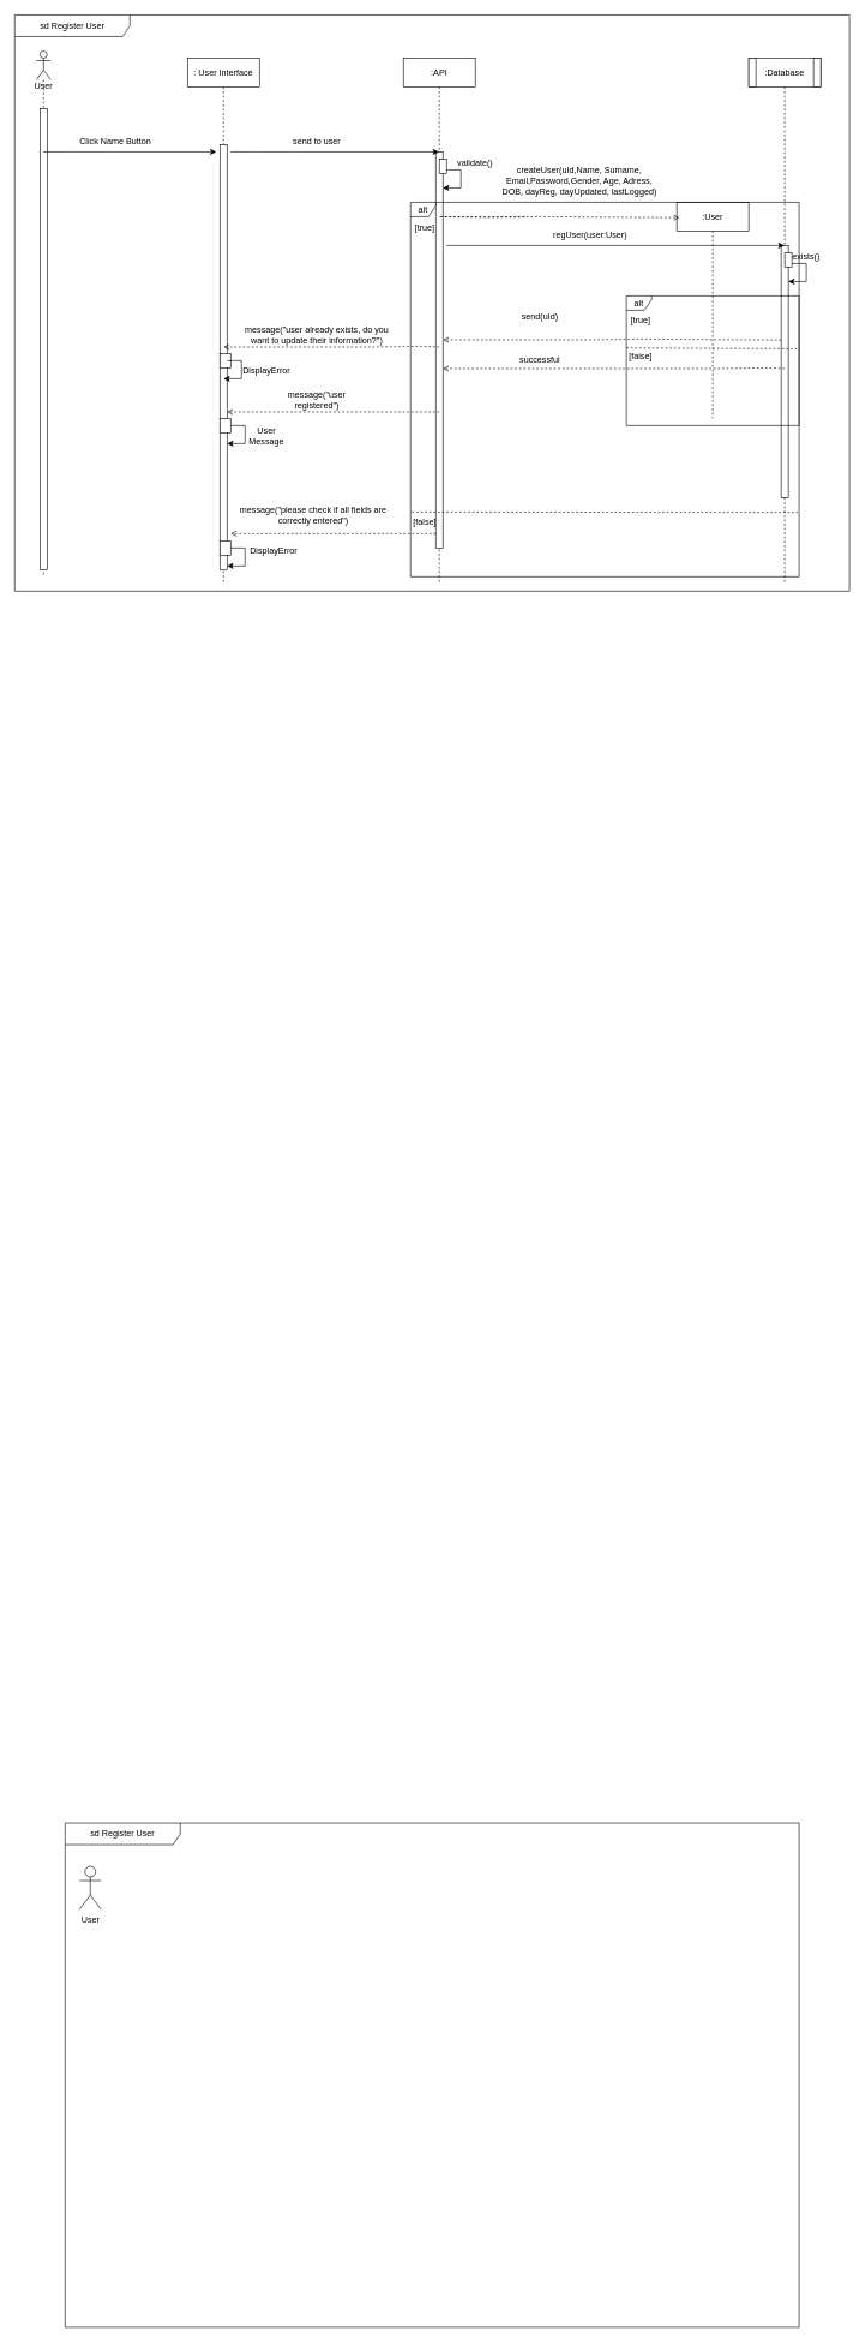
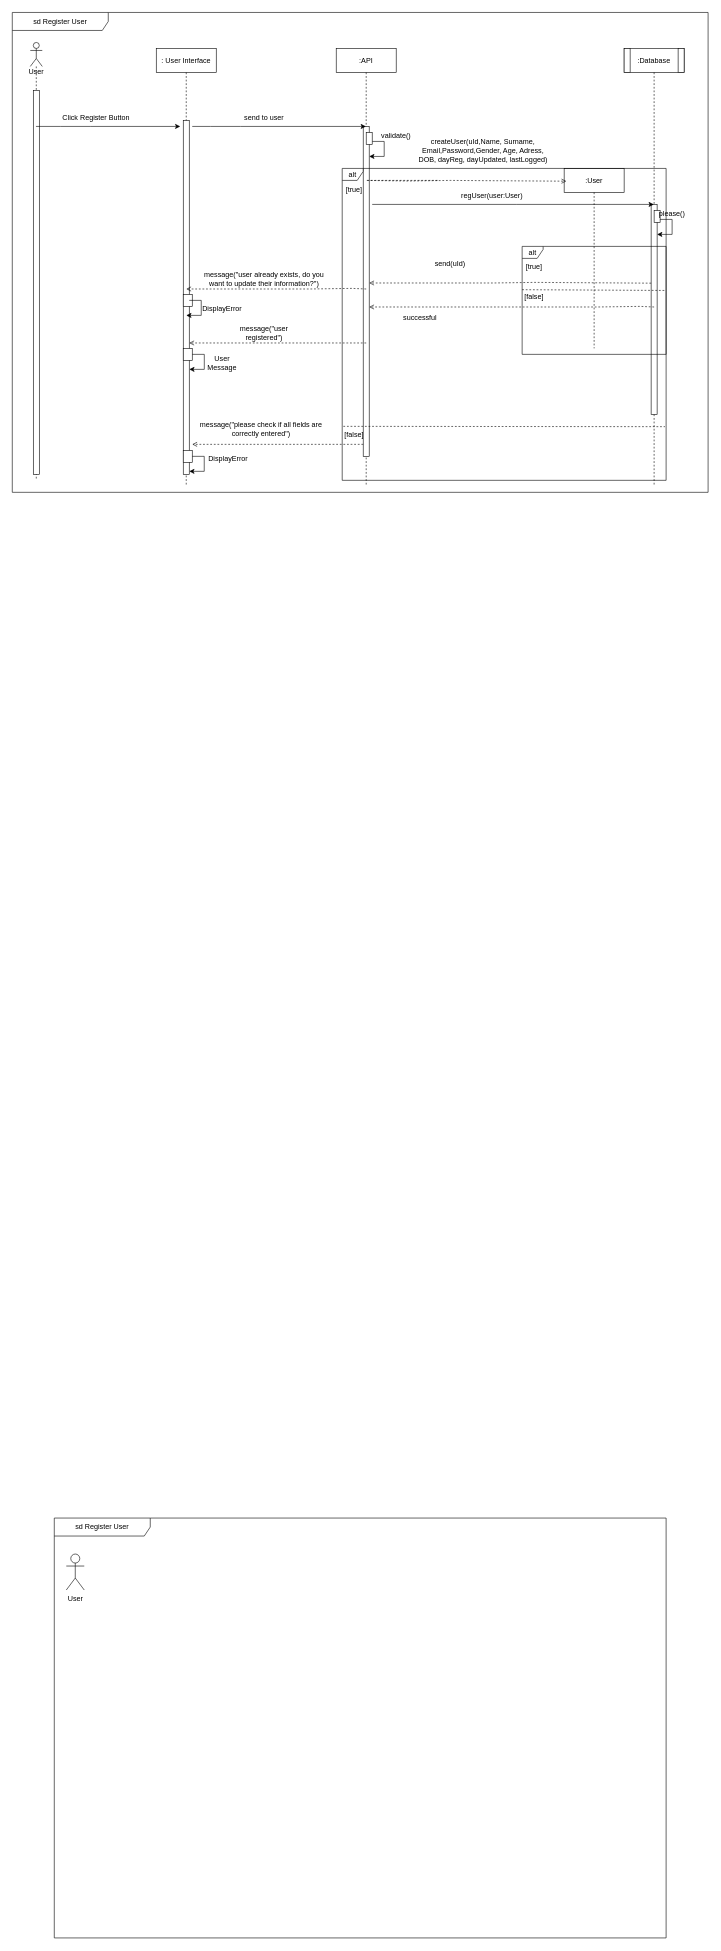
  <mxCell id="0" />
  <mxCell id="1" parent="0" />
  <mxCell id="2" value="sd Register User&lt;span style=&quot;color: rgba(0, 0, 0, 0); font-family: monospace; font-size: 0px; text-align: start; text-wrap-mode: nowrap;&quot;&gt;%3CmxGraphModel%3E%3Croot%3E%3CmxCell%20id%3D%220%22%2F%3E%3CmxCell%20id%3D%221%22%20parent%3D%220%22%2F%3E%3CmxCell%20id%3D%222%22%20value%3D%22sd%20Login%22%20style%3D%22shape%3DumlFrame%3BwhiteSpace%3Dwrap%3Bhtml%3D1%3BpointerEvents%3D0%3BrecursiveResize%3D0%3Bcontainer%3D1%3Bcollapsible%3D0%3Bwidth%3D160%3B%22%20vertex%3D%221%22%20parent%3D%221%22%3E%3CmxGeometry%20x%3D%22-70%22%20y%3D%2210%22%20width%3D%221020%22%20height%3D%22700%22%20as%3D%22geometry%22%2F%3E%3C%2FmxCell%3E%3CmxCell%20id%3D%223%22%20value%3D%22User%22%20style%3D%22shape%3DumlActor%3BverticalLabelPosition%3Dbottom%3BverticalAlign%3Dtop%3Bhtml%3D1%3B%22%20vertex%3D%221%22%20parent%3D%222%22%3E%3CmxGeometry%20x%3D%2220%22%20y%3D%2260%22%20width%3D%2230%22%20height%3D%2260%22%20as%3D%22geometry%22%2F%3E%3C%2FmxCell%3E%3C%2Froot%3E%3C%2FmxGraphModel%3E&lt;/span&gt;" style="shape=umlFrame;whiteSpace=wrap;html=1;pointerEvents=0;recursiveResize=0;container=1;collapsible=0;width=160;" parent="1" vertex="1"><mxGeometry x="20" y="20" width="1160" height="800" as="geometry" /></mxCell>
  <mxCell id="3" value="&amp;nbsp; &amp;nbsp; &amp;nbsp; &amp;nbsp; &amp;nbsp; &amp;nbsp; &amp;nbsp; &amp;nbsp; &amp;nbsp; &amp;nbsp; &amp;nbsp; &amp;nbsp; &amp;nbsp; User" style="shape=umlLifeline;perimeter=lifelinePerimeter;whiteSpace=wrap;html=1;container=1;dropTarget=0;collapsible=0;recursiveResize=0;outlineConnect=0;portConstraint=eastwest;newEdgeStyle={&quot;curved&quot;:0,&quot;rounded&quot;:0};participant=umlActor;" parent="2" vertex="1"><mxGeometry x="30" y="50" width="20" height="730" as="geometry" /></mxCell>
  <mxCell id="4" value="" style="html=1;points=[[0,0,0,0,5],[0,1,0,0,-5],[1,0,0,0,5],[1,1,0,0,-5]];perimeter=orthogonalPerimeter;outlineConnect=0;targetShapes=umlLifeline;portConstraint=eastwest;newEdgeStyle={&quot;curved&quot;:0,&quot;rounded&quot;:0};" parent="3" vertex="1"><mxGeometry x="5" y="80" width="10" height="640" as="geometry" /></mxCell>
  <mxCell id="5" value=":API" style="shape=umlLifeline;perimeter=lifelinePerimeter;whiteSpace=wrap;html=1;container=1;dropTarget=0;collapsible=0;recursiveResize=0;outlineConnect=0;portConstraint=eastwest;newEdgeStyle={&quot;curved&quot;:0,&quot;rounded&quot;:0};" parent="2" vertex="1"><mxGeometry x="540" y="60" width="100" height="730" as="geometry" /></mxCell>
  <mxCell id="6" value="" style="html=1;points=[[0,0,0,0,5],[0,1,0,0,-5],[1,0,0,0,5],[1,1,0,0,-5]];perimeter=orthogonalPerimeter;outlineConnect=0;targetShapes=umlLifeline;portConstraint=eastwest;newEdgeStyle={&quot;curved&quot;:0,&quot;rounded&quot;:0};" parent="5" vertex="1"><mxGeometry x="45" y="130" width="10" height="550" as="geometry" /></mxCell>
  <mxCell id="7" style="edgeStyle=orthogonalEdgeStyle;rounded=0;orthogonalLoop=1;jettySize=auto;html=1;curved=0;exitX=1;exitY=1;exitDx=0;exitDy=-5;exitPerimeter=0;" parent="5" source="8" target="6" edge="1"><mxGeometry relative="1" as="geometry"><mxPoint x="60" y="180" as="targetPoint" /><Array as="points"><mxPoint x="80" y="155" /><mxPoint x="80" y="180" /></Array></mxGeometry></mxCell>
  <mxCell id="8" value="" style="html=1;points=[[0,0,0,0,5],[0,1,0,0,-5],[1,0,0,0,5],[1,1,0,0,-5]];perimeter=orthogonalPerimeter;outlineConnect=0;targetShapes=umlLifeline;portConstraint=eastwest;newEdgeStyle={&quot;curved&quot;:0,&quot;rounded&quot;:0};" parent="5" vertex="1"><mxGeometry x="50" y="140" width="10" height="20" as="geometry" /></mxCell>
  <mxCell id="9" value=": User Interface" style="shape=umlLifeline;perimeter=lifelinePerimeter;whiteSpace=wrap;html=1;container=1;dropTarget=0;collapsible=0;recursiveResize=0;outlineConnect=0;portConstraint=eastwest;newEdgeStyle={&quot;curved&quot;:0,&quot;rounded&quot;:0};" parent="2" vertex="1"><mxGeometry x="240" y="60" width="100" height="730" as="geometry" /></mxCell>
  <mxCell id="10" value="" style="html=1;points=[[0,0,0,0,5],[0,1,0,0,-5],[1,0,0,0,5],[1,1,0,0,-5]];perimeter=orthogonalPerimeter;outlineConnect=0;targetShapes=umlLifeline;portConstraint=eastwest;newEdgeStyle={&quot;curved&quot;:0,&quot;rounded&quot;:0};" parent="9" vertex="1"><mxGeometry x="45" y="120" width="10" height="590" as="geometry" /></mxCell>
  <mxCell id="11" value="" style="html=1;points=[[0,0,0,0,5],[0,1,0,0,-5],[1,0,0,0,5],[1,1,0,0,-5]];perimeter=orthogonalPerimeter;outlineConnect=0;targetShapes=umlLifeline;portConstraint=eastwest;newEdgeStyle={&quot;curved&quot;:0,&quot;rounded&quot;:0};" parent="9" vertex="1"><mxGeometry x="45" y="410" width="15" height="20" as="geometry" /></mxCell>
  <mxCell id="12" value="" style="html=1;points=[[0,0,0,0,5],[0,1,0,0,-5],[1,0,0,0,5],[1,1,0,0,-5]];perimeter=orthogonalPerimeter;outlineConnect=0;targetShapes=umlLifeline;portConstraint=eastwest;newEdgeStyle={&quot;curved&quot;:0,&quot;rounded&quot;:0};" parent="9" vertex="1"><mxGeometry x="45" y="500" width="15" height="20" as="geometry" /></mxCell>
  <mxCell id="13" value="" style="html=1;points=[[0,0,0,0,5],[0,1,0,0,-5],[1,0,0,0,5],[1,1,0,0,-5]];perimeter=orthogonalPerimeter;outlineConnect=0;targetShapes=umlLifeline;portConstraint=eastwest;newEdgeStyle={&quot;curved&quot;:0,&quot;rounded&quot;:0};" vertex="1" parent="9"><mxGeometry x="45" y="670" width="15" height="20" as="geometry" /></mxCell>
  <mxCell id="14" value=":Database" style="shape=umlLifeline;perimeter=lifelinePerimeter;whiteSpace=wrap;html=1;container=1;dropTarget=0;collapsible=0;recursiveResize=0;outlineConnect=0;portConstraint=eastwest;newEdgeStyle={&quot;curved&quot;:0,&quot;rounded&quot;:0};size=40;" parent="2" vertex="1"><mxGeometry x="1020" y="60" width="100" height="730" as="geometry" /></mxCell>
  <mxCell id="15" value="" style="html=1;points=[[0,0,0,0,5],[0,1,0,0,-5],[1,0,0,0,5],[1,1,0,0,-5]];perimeter=orthogonalPerimeter;outlineConnect=0;targetShapes=umlLifeline;portConstraint=eastwest;newEdgeStyle={&quot;curved&quot;:0,&quot;rounded&quot;:0};" parent="14" vertex="1"><mxGeometry width="10" height="40" as="geometry" /></mxCell>
  <mxCell id="16" value="" style="html=1;points=[[0,0,0,0,5],[0,1,0,0,-5],[1,0,0,0,5],[1,1,0,0,-5]];perimeter=orthogonalPerimeter;outlineConnect=0;targetShapes=umlLifeline;portConstraint=eastwest;newEdgeStyle={&quot;curved&quot;:0,&quot;rounded&quot;:0};" parent="14" vertex="1"><mxGeometry x="90" width="10" height="40" as="geometry" /></mxCell>
  <mxCell id="17" value="" style="html=1;points=[[0,0,0,0,5],[0,1,0,0,-5],[1,0,0,0,5],[1,1,0,0,-5]];perimeter=orthogonalPerimeter;outlineConnect=0;targetShapes=umlLifeline;portConstraint=eastwest;newEdgeStyle={&quot;curved&quot;:0,&quot;rounded&quot;:0};" parent="14" vertex="1"><mxGeometry x="45" y="260" width="10" height="350" as="geometry" /></mxCell>
  <mxCell id="18" value="" style="endArrow=classic;html=1;rounded=0;" parent="2" edge="1"><mxGeometry width="50" height="50" relative="1" as="geometry"><mxPoint x="39.447" y="190" as="sourcePoint" /><mxPoint x="280" y="190" as="targetPoint" /><Array as="points"><mxPoint x="80" y="190" /><mxPoint x="130" y="190" /></Array></mxGeometry></mxCell>
- <mxCell id="19" value="Click Name Button" style="text;html=1;align=center;verticalAlign=middle;whiteSpace=wrap;rounded=0;" parent="2" vertex="1"><mxGeometry x="80" y="160" width="120" height="30" as="geometry" /></mxCell>
+ <mxCell id="19" value="Click Register Button" style="text;html=1;align=center;verticalAlign=middle;whiteSpace=wrap;rounded=0;" parent="2" vertex="1"><mxGeometry x="80" y="160" width="120" height="30" as="geometry" /></mxCell>
  <mxCell id="20" value="createUser(uId,Name, Surname, Email,Password,Gender, Age, Adress, DOB, dayReg, dayUpdated, lastLogged)" style="text;html=1;align=center;verticalAlign=middle;whiteSpace=wrap;rounded=0;" parent="2" vertex="1"><mxGeometry x="670" y="190" width="230" height="80" as="geometry" /></mxCell>
  <mxCell id="21" value=":User" style="shape=umlLifeline;perimeter=lifelinePerimeter;whiteSpace=wrap;html=1;container=1;dropTarget=0;collapsible=0;recursiveResize=0;outlineConnect=0;portConstraint=eastwest;newEdgeStyle={&quot;edgeStyle&quot;:&quot;elbowEdgeStyle&quot;,&quot;elbow&quot;:&quot;vertical&quot;,&quot;curved&quot;:0,&quot;rounded&quot;:0};" parent="2" vertex="1"><mxGeometry x="920" y="260" width="100" height="300" as="geometry" /></mxCell>
  <mxCell id="22" value="" style="endArrow=classic;html=1;rounded=0;" parent="2" edge="1"><mxGeometry width="50" height="50" relative="1" as="geometry"><mxPoint x="600" y="320" as="sourcePoint" /><mxPoint x="1069.5" y="320" as="targetPoint" /><Array as="points"><mxPoint x="840" y="320" /></Array></mxGeometry></mxCell>
  <mxCell id="23" value="regUser(user:User)" style="text;html=1;align=center;verticalAlign=middle;whiteSpace=wrap;rounded=0;" parent="2" vertex="1"><mxGeometry x="770" y="290" width="60" height="30" as="geometry" /></mxCell>
  <mxCell id="24" value="validate()" style="text;html=1;align=center;verticalAlign=middle;whiteSpace=wrap;rounded=0;" parent="2" vertex="1"><mxGeometry x="610" y="190" width="60" height="30" as="geometry" /></mxCell>
  <mxCell id="25" value="alt" style="shape=umlFrame;whiteSpace=wrap;html=1;pointerEvents=0;recursiveResize=0;container=1;collapsible=0;width=35;height=20;" parent="2" vertex="1"><mxGeometry x="550" y="260" width="540" height="520" as="geometry" /></mxCell>
  <mxCell id="26" value="" style="html=1;verticalAlign=bottom;labelBackgroundColor=none;endArrow=open;endFill=0;dashed=1;rounded=0;entryX=0.037;entryY=0.071;entryDx=0;entryDy=0;entryPerimeter=0;" parent="25" edge="1"><mxGeometry width="160" relative="1" as="geometry"><mxPoint x="159" y="20" as="sourcePoint" /><mxPoint x="373.7" y="21.3" as="targetPoint" /><Array as="points"><mxPoint x="40" y="20" /><mxPoint x="110" y="21" /><mxPoint x="180" y="20" /></Array></mxGeometry></mxCell>
  <mxCell id="27" value="[true]" style="text;html=1;align=center;verticalAlign=middle;whiteSpace=wrap;rounded=0;" parent="25" vertex="1"><mxGeometry x="-10" y="20" width="60" height="30" as="geometry" /></mxCell>
  <mxCell id="28" value="alt" style="shape=umlFrame;whiteSpace=wrap;html=1;pointerEvents=0;recursiveResize=0;container=1;collapsible=0;width=35;height=20;" parent="25" vertex="1"><mxGeometry x="300" y="130" width="240" height="180" as="geometry" /></mxCell>
  <mxCell id="29" value="[true]" style="text;html=1;align=center;verticalAlign=middle;whiteSpace=wrap;rounded=0;" parent="28" vertex="1"><mxGeometry x="-10" y="20" width="60" height="30" as="geometry" /></mxCell>
  <mxCell id="30" value="" style="html=1;verticalAlign=bottom;labelBackgroundColor=none;endArrow=open;endFill=0;dashed=1;rounded=0;" parent="28" target="6" edge="1"><mxGeometry width="160" relative="1" as="geometry"><mxPoint x="215.0" y="61.3" as="sourcePoint" /><mxPoint x="-121.85" y="60" as="targetPoint" /><Array as="points"><mxPoint x="21.3" y="60" /><mxPoint x="-48.7" y="61" /></Array></mxGeometry></mxCell>
  <mxCell id="31" value="" style="html=1;verticalAlign=bottom;labelBackgroundColor=none;endArrow=open;endFill=0;dashed=1;rounded=0;" parent="28" target="6" edge="1"><mxGeometry width="160" relative="1" as="geometry"><mxPoint x="220" y="101" as="sourcePoint" /><mxPoint x="-80" y="101" as="targetPoint" /><Array as="points"><mxPoint x="196.3" y="100" /><mxPoint x="126.3" y="101" /></Array></mxGeometry></mxCell>
  <mxCell id="32" value="" style="endArrow=none;dashed=1;html=1;rounded=0;entryX=0.988;entryY=0.408;entryDx=0;entryDy=0;entryPerimeter=0;" parent="28" target="28" edge="1"><mxGeometry width="50" height="50" relative="1" as="geometry"><mxPoint y="72.16" as="sourcePoint" /><mxPoint x="236.4" y="70.0" as="targetPoint" /></mxGeometry></mxCell>
  <mxCell id="33" value="[false]" style="text;html=1;align=center;verticalAlign=middle;whiteSpace=wrap;rounded=0;" parent="28" vertex="1"><mxGeometry x="-10" y="70" width="60" height="30" as="geometry" /></mxCell>
  <mxCell id="34" value="" style="html=1;points=[[0,0,0,0,5],[0,1,0,0,-5],[1,0,0,0,5],[1,1,0,0,-5]];perimeter=orthogonalPerimeter;outlineConnect=0;targetShapes=umlLifeline;portConstraint=eastwest;newEdgeStyle={&quot;curved&quot;:0,&quot;rounded&quot;:0};" parent="25" vertex="1"><mxGeometry x="520" y="70" width="10" height="20" as="geometry" /></mxCell>
  <mxCell id="35" value="" style="endArrow=none;dashed=1;html=1;rounded=0;exitX=0;exitY=0.722;exitDx=0;exitDy=0;exitPerimeter=0;entryX=0.993;entryY=0.723;entryDx=0;entryDy=0;entryPerimeter=0;" parent="25" edge="1"><mxGeometry width="50" height="50" relative="1" as="geometry"><mxPoint x="1.89" y="430" as="sourcePoint" /><mxPoint x="538.11" y="430.52" as="targetPoint" /></mxGeometry></mxCell>
  <mxCell id="36" value="[false]" style="text;html=1;align=center;verticalAlign=middle;whiteSpace=wrap;rounded=0;" parent="25" vertex="1"><mxGeometry x="-10" y="430" width="60" height="30" as="geometry" /></mxCell>
  <mxCell id="37" value="send(uId)" style="text;html=1;align=center;verticalAlign=middle;whiteSpace=wrap;rounded=0;" parent="25" vertex="1"><mxGeometry x="150" y="145" width="60" height="30" as="geometry" /></mxCell>
- <mxCell id="38" value="successful" style="text;html=1;align=center;verticalAlign=middle;whiteSpace=wrap;rounded=0;" parent="25" vertex="1"><mxGeometry x="150" y="205" width="60" height="30" as="geometry" /></mxCell>
+ <mxCell id="38" value="successful" style="text;html=1;align=center;verticalAlign=middle;whiteSpace=wrap;rounded=0;" parent="25" vertex="1"><mxGeometry x="100" y="235" width="60" height="30" as="geometry" /></mxCell>
  <mxCell id="39" value="" style="endArrow=classic;html=1;rounded=0;" parent="2" edge="1"><mxGeometry width="50" height="50" relative="1" as="geometry"><mxPoint x="300" y="190" as="sourcePoint" /><mxPoint x="589.5" y="190.0" as="targetPoint" /><Array as="points"><mxPoint x="330.5" y="190" /><mxPoint x="380.5" y="190" /></Array></mxGeometry></mxCell>
  <mxCell id="40" value="send to user" style="text;html=1;align=center;verticalAlign=middle;whiteSpace=wrap;rounded=0;" parent="2" vertex="1"><mxGeometry x="360" y="160" width="120" height="30" as="geometry" /></mxCell>
  <mxCell id="41" style="edgeStyle=orthogonalEdgeStyle;rounded=0;orthogonalLoop=1;jettySize=auto;html=1;curved=0;exitX=1;exitY=1;exitDx=0;exitDy=-5;exitPerimeter=0;" parent="2" source="34" target="17" edge="1"><mxGeometry relative="1" as="geometry"><Array as="points"><mxPoint x="1100" y="345" /><mxPoint x="1100" y="370" /></Array></mxGeometry></mxCell>
- <mxCell id="42" value="exists()" style="text;html=1;align=center;verticalAlign=middle;whiteSpace=wrap;rounded=0;" parent="2" vertex="1"><mxGeometry x="1070" y="320" width="60" height="30" as="geometry" /></mxCell>
+ <mxCell id="42" value="please()" style="text;html=1;align=center;verticalAlign=middle;whiteSpace=wrap;rounded=0;" parent="2" vertex="1"><mxGeometry x="1070" y="320" width="60" height="30" as="geometry" /></mxCell>
  <mxCell id="43" value="" style="html=1;verticalAlign=bottom;labelBackgroundColor=none;endArrow=open;endFill=0;dashed=1;rounded=0;" parent="2" edge="1"><mxGeometry width="160" relative="1" as="geometry"><mxPoint x="590" y="461" as="sourcePoint" /><mxPoint x="290" y="461" as="targetPoint" /><Array as="points"><mxPoint x="566.3" y="460" /><mxPoint x="496.3" y="461" /></Array></mxGeometry></mxCell>
  <mxCell id="44" value="message(&quot;user already exists, do you want to update their information?&quot;)" style="text;html=1;align=center;verticalAlign=middle;whiteSpace=wrap;rounded=0;" parent="2" vertex="1"><mxGeometry x="310" y="430" width="220" height="30" as="geometry" /></mxCell>
  <mxCell id="45" style="edgeStyle=orthogonalEdgeStyle;rounded=0;orthogonalLoop=1;jettySize=auto;html=1;curved=0;exitX=1;exitY=1;exitDx=0;exitDy=-5;exitPerimeter=0;" parent="2" edge="1"><mxGeometry relative="1" as="geometry"><mxPoint x="295" y="480" as="sourcePoint" /><mxPoint x="290" y="505" as="targetPoint" /><Array as="points"><mxPoint x="315" y="480" /><mxPoint x="315" y="505" /></Array></mxGeometry></mxCell>
  <mxCell id="46" value="DisplayError" style="text;html=1;align=center;verticalAlign=middle;whiteSpace=wrap;rounded=0;" parent="2" vertex="1"><mxGeometry x="320" y="480" width="60" height="30" as="geometry" /></mxCell>
  <mxCell id="47" value="" style="html=1;verticalAlign=bottom;labelBackgroundColor=none;endArrow=open;endFill=0;dashed=1;rounded=0;" parent="2" edge="1"><mxGeometry width="160" relative="1" as="geometry"><mxPoint x="590" y="551" as="sourcePoint" /><mxPoint x="295" y="551" as="targetPoint" /><Array as="points"><mxPoint x="580" y="551" /></Array></mxGeometry></mxCell>
  <mxCell id="48" style="edgeStyle=orthogonalEdgeStyle;rounded=0;orthogonalLoop=1;jettySize=auto;html=1;curved=0;exitX=1;exitY=1;exitDx=0;exitDy=-5;exitPerimeter=0;" parent="2" edge="1"><mxGeometry relative="1" as="geometry"><mxPoint x="300.05" y="570" as="sourcePoint" /><mxPoint x="295.05" y="595" as="targetPoint" /><Array as="points"><mxPoint x="320.05" y="570" /><mxPoint x="320.05" y="595" /></Array></mxGeometry></mxCell>
  <mxCell id="49" value="User Message" style="text;html=1;align=center;verticalAlign=middle;whiteSpace=wrap;rounded=0;" parent="2" vertex="1"><mxGeometry x="320" y="570" width="60" height="30" as="geometry" /></mxCell>
  <mxCell id="50" value="" style="html=1;verticalAlign=bottom;labelBackgroundColor=none;endArrow=open;endFill=0;dashed=1;rounded=0;" parent="2" edge="1"><mxGeometry width="160" relative="1" as="geometry"><mxPoint x="585" y="720" as="sourcePoint" /><mxPoint x="300" y="720" as="targetPoint" /><Array as="points"><mxPoint x="575" y="720" /></Array></mxGeometry></mxCell>
  <mxCell id="51" value="message(&quot;user registered&quot;)" style="text;html=1;align=center;verticalAlign=middle;whiteSpace=wrap;rounded=0;" parent="2" vertex="1"><mxGeometry x="350" y="520" width="140" height="30" as="geometry" /></mxCell>
  <mxCell id="52" value="message(&quot;please check if all fields are correctly entered&quot;)" style="text;html=1;align=center;verticalAlign=middle;whiteSpace=wrap;rounded=0;" parent="2" vertex="1"><mxGeometry x="300" y="680" width="230" height="30" as="geometry" /></mxCell>
  <mxCell id="53" style="edgeStyle=orthogonalEdgeStyle;rounded=0;orthogonalLoop=1;jettySize=auto;html=1;curved=0;exitX=1;exitY=1;exitDx=0;exitDy=-5;exitPerimeter=0;" edge="1" parent="2"><mxGeometry relative="1" as="geometry"><mxPoint x="300" y="740" as="sourcePoint" /><mxPoint x="295" y="765" as="targetPoint" /><Array as="points"><mxPoint x="320" y="740" /><mxPoint x="320" y="765" /></Array></mxGeometry></mxCell>
  <mxCell id="54" value="DisplayError" style="text;html=1;align=center;verticalAlign=middle;whiteSpace=wrap;rounded=0;" vertex="1" parent="2"><mxGeometry x="330" y="730" width="60" height="30" as="geometry" /></mxCell>
  <mxCell id="55" value="sd Register User&lt;span style=&quot;color: rgba(0, 0, 0, 0); font-family: monospace; font-size: 0px; text-align: start; text-wrap-mode: nowrap;&quot;&gt;%3CmxGraphModel%3E%3Croot%3E%3CmxCell%20id%3D%220%22%2F%3E%3CmxCell%20id%3D%221%22%20parent%3D%220%22%2F%3E%3CmxCell%20id%3D%222%22%20value%3D%22sd%20Login%22%20style%3D%22shape%3DumlFrame%3BwhiteSpace%3Dwrap%3Bhtml%3D1%3BpointerEvents%3D0%3BrecursiveResize%3D0%3Bcontainer%3D1%3Bcollapsible%3D0%3Bwidth%3D160%3B%22%20vertex%3D%221%22%20parent%3D%221%22%3E%3CmxGeometry%20x%3D%22-70%22%20y%3D%2210%22%20width%3D%221020%22%20height%3D%22700%22%20as%3D%22geometry%22%2F%3E%3C%2FmxCell%3E%3CmxCell%20id%3D%223%22%20value%3D%22User%22%20style%3D%22shape%3DumlActor%3BverticalLabelPosition%3Dbottom%3BverticalAlign%3Dtop%3Bhtml%3D1%3B%22%20vertex%3D%221%22%20parent%3D%222%22%3E%3CmxGeometry%20x%3D%2220%22%20y%3D%2260%22%20width%3D%2230%22%20height%3D%2260%22%20as%3D%22geometry%22%2F%3E%3C%2FmxCell%3E%3C%2Froot%3E%3C%2FmxGraphModel%3E&lt;/span&gt;" style="shape=umlFrame;whiteSpace=wrap;html=1;pointerEvents=0;recursiveResize=0;container=1;collapsible=0;width=160;" parent="1" vertex="1"><mxGeometry x="90" y="2530" width="1020" height="700" as="geometry" /></mxCell>
  <mxCell id="56" value="User" style="shape=umlActor;verticalLabelPosition=bottom;verticalAlign=top;html=1;" parent="55" vertex="1"><mxGeometry x="20" y="60" width="30" height="60" as="geometry" /></mxCell>
